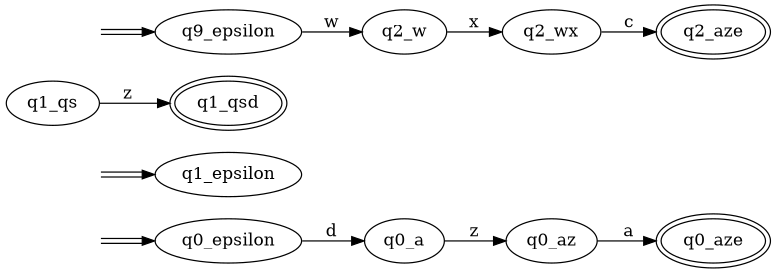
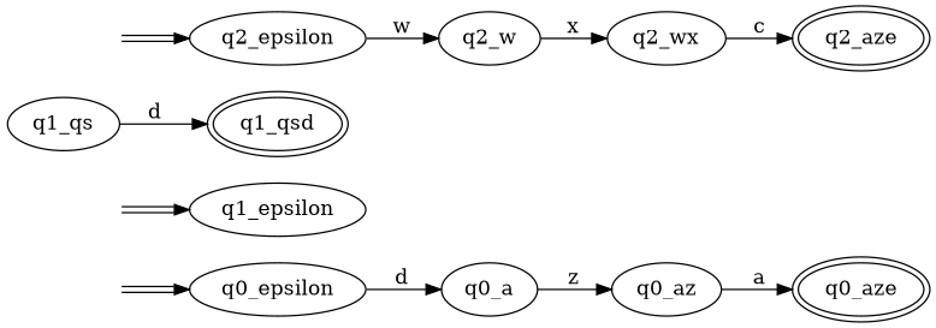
  digraph {
    rankdir=LR
    n1 [label=q0_epsilon]
    n2 [label=q0_a]
    n3 [label=q0_az]
    n4 [label=q0_aze peripheries=2]
    n5 [label=q1_epsilon]
    n6 [label=q1_qs]
    n7 [label=q1_qsd peripheries=2]
-   n8 [label=q9_epsilon]
+   n8 [label=q2_epsilon]
    n9 [label=q2_w]
    n10 [label=q2_wx]
    n11 [label=q2_aze peripheries=2]
    start8 [style=invis]
    start0 [style=invis]
    start4 [style=invis]
    n1 -> n2 [label=d]
    n2 -> n3 [label=z]
    n3 -> n4 [label=a]
-   n6 -> n7 [label=z]
+   n6 -> n7 [label=d]
    n8 -> n9 [label=w]
    n9 -> n10 [label=x]
    n10 -> n11 [label=c]
    start8 -> n8 [color="black:white:black"]
    start0 -> n1 [color="black:white:black"]
    start4 -> n5 [color="black:white:black"]
  }
